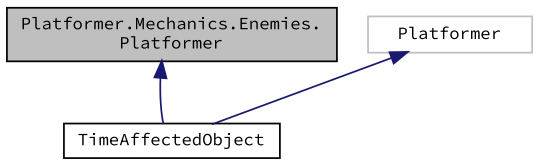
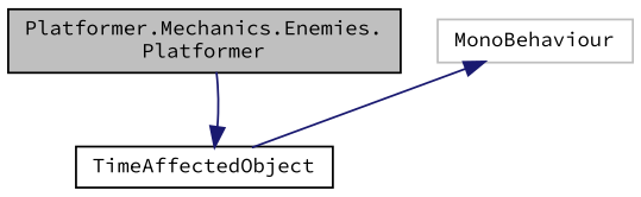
  digraph {
    fontname="Source Code Pro"
    node [color=black fillcolor=white fontname="Source Code Pro" fontsize=10 shape=record style=filled]
    edge [color=midnightblue dir=back fontname="Source Code Pro" fontsize=10 labelfontname=Helvetica labelfontsize=10 style=solid]
    n1 [fillcolor=grey75 fontcolor=black height=0.2 label="Platformer.Mechanics.Enemies.\lPlatformer" width=0.4]
    n2 [height=0.2 label=TimeAffectedObject width=0.4]
-   n3 [color=grey75 height=0.2 label=Platformer width=0.4]
-   n1 -> n2
+   n3 [color=grey75 height=0.2 label=MonoBehaviour width=0.4]
+   n2 -> n1
    n3 -> n2
  }
